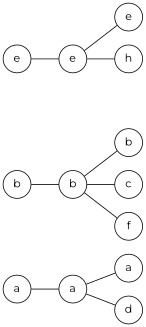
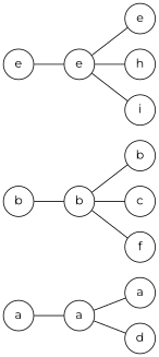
  graph {
    fontname=Montserrat
    rankdir=LR
    node [fontname=Montserrat shape=circle style=solid]
    edge [fontname=Montserrat]
    n1 [label=a]
    n2 [label=a]
    n3 [label=a]
    n4 [label=d]
    n5 [label=b]
    n6 [label=b]
    n7 [label=b]
    n8 [label=c]
    n9 [label=f]
    n10 [label=e]
    n11 [label=e]
    n12 [label=e]
    n13 [label=h]
+   n14 [label=i]
    n1 -- n2
    n2 -- n3
    n2 -- n4
    n5 -- n6
    n6 -- n7
    n6 -- n8
    n6 -- n9
    n10 -- n11
    n11 -- n12
    n11 -- n13
+   n11 -- n14
  }
